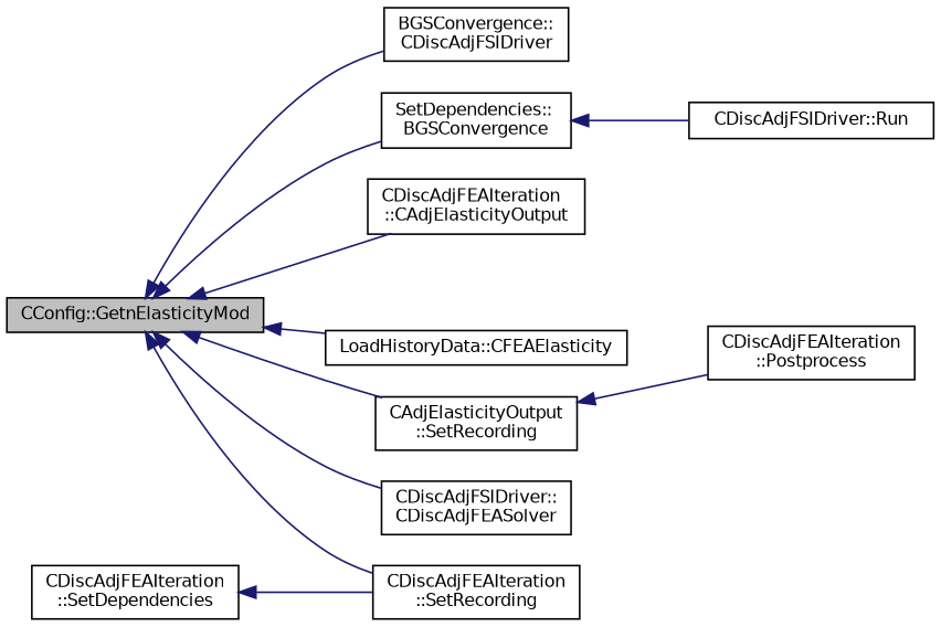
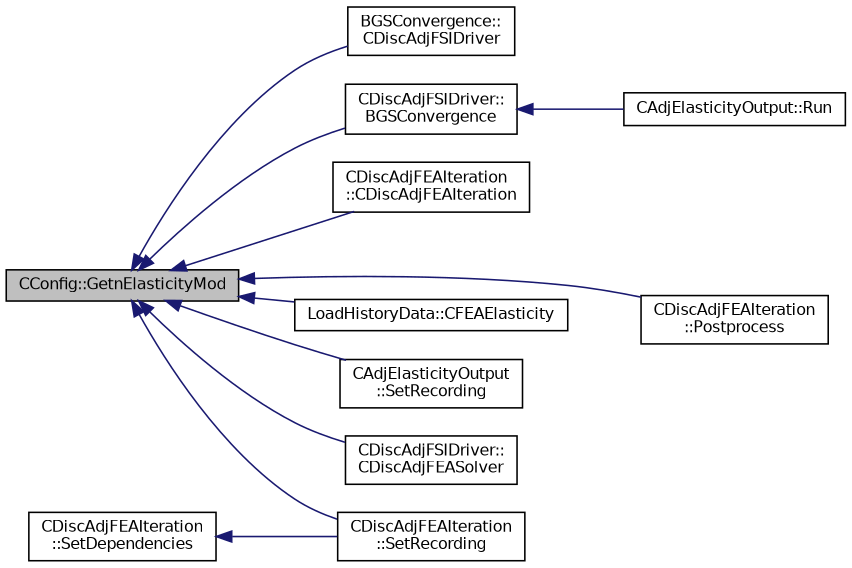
  digraph {
    rankdir=LR
    node [color=black fillcolor=white fontname=Helvetica fontsize=10 shape=record style=filled]
    edge [color=midnightblue dir=back fontname=Helvetica fontsize=10 labelfontname=Helvetica labelfontsize=10 style=solid]
    n1 [fillcolor=grey75 fontcolor=black height=0.2 label="CConfig::GetnElasticityMod" width=0.4]
    n2 [height=0.2 label="BGSConvergence::\lCDiscAdjFSIDriver" width=0.4]
-   n3 [height=0.2 label="SetDependencies::\lBGSConvergence" width=0.4]
-   n4 [height=0.2 label="CDiscAdjFEAIteration\l::CAdjElasticityOutput" width=0.4]
+   n3 [height=0.2 label="CDiscAdjFSIDriver::\lBGSConvergence" width=0.4]
+   n4 [height=0.2 label="CDiscAdjFEAIteration\l::CDiscAdjFEAIteration" width=0.4]
    n5 [height=0.2 label="CDiscAdjFEAIteration\l::Postprocess" width=0.4]
    n6 [height=0.2 label="LoadHistoryData::CFEAElasticity" width=0.4]
    n7 [height=0.2 label="CAdjElasticityOutput\l::SetRecording" width=0.4]
    n8 [height=0.2 label="CDiscAdjFSIDriver::\lCDiscAdjFEASolver" width=0.4]
    n9 [height=0.2 label="CDiscAdjFEAIteration\l::SetRecording" width=0.4]
-   n10 [height=0.2 label="CDiscAdjFSIDriver::Run" width=0.4]
+   n10 [height=0.2 label="CAdjElasticityOutput::Run" width=0.4]
    n11 [height=0.2 label="CDiscAdjFEAIteration\l::SetDependencies" width=0.4]
    n1 -> n2
    n1 -> n3
    n1 -> n4
-   n7 -> n5
+   n1 -> n5
    n1 -> n6
    n1 -> n7
    n1 -> n8
    n1 -> n9
    n3 -> n10
    n11 -> n9
  }
